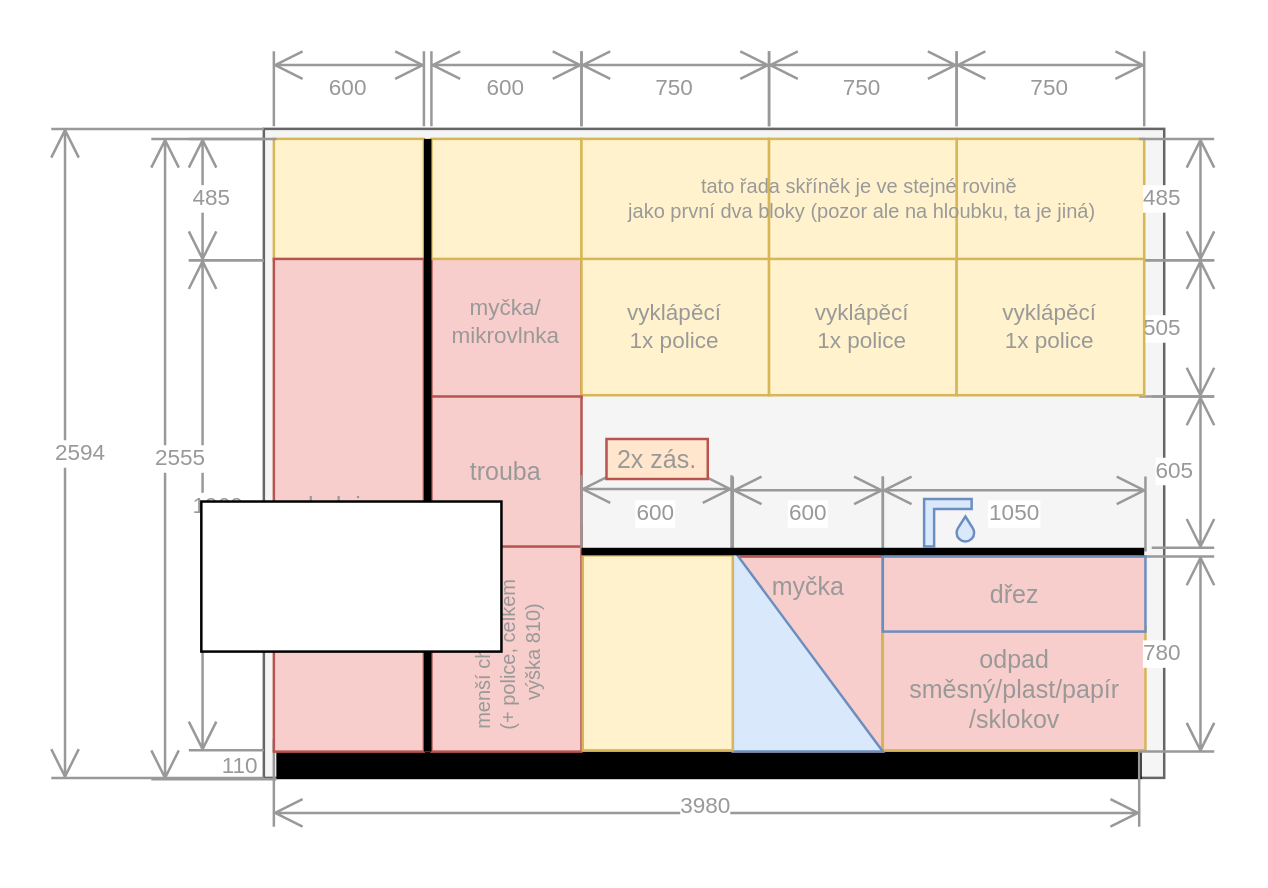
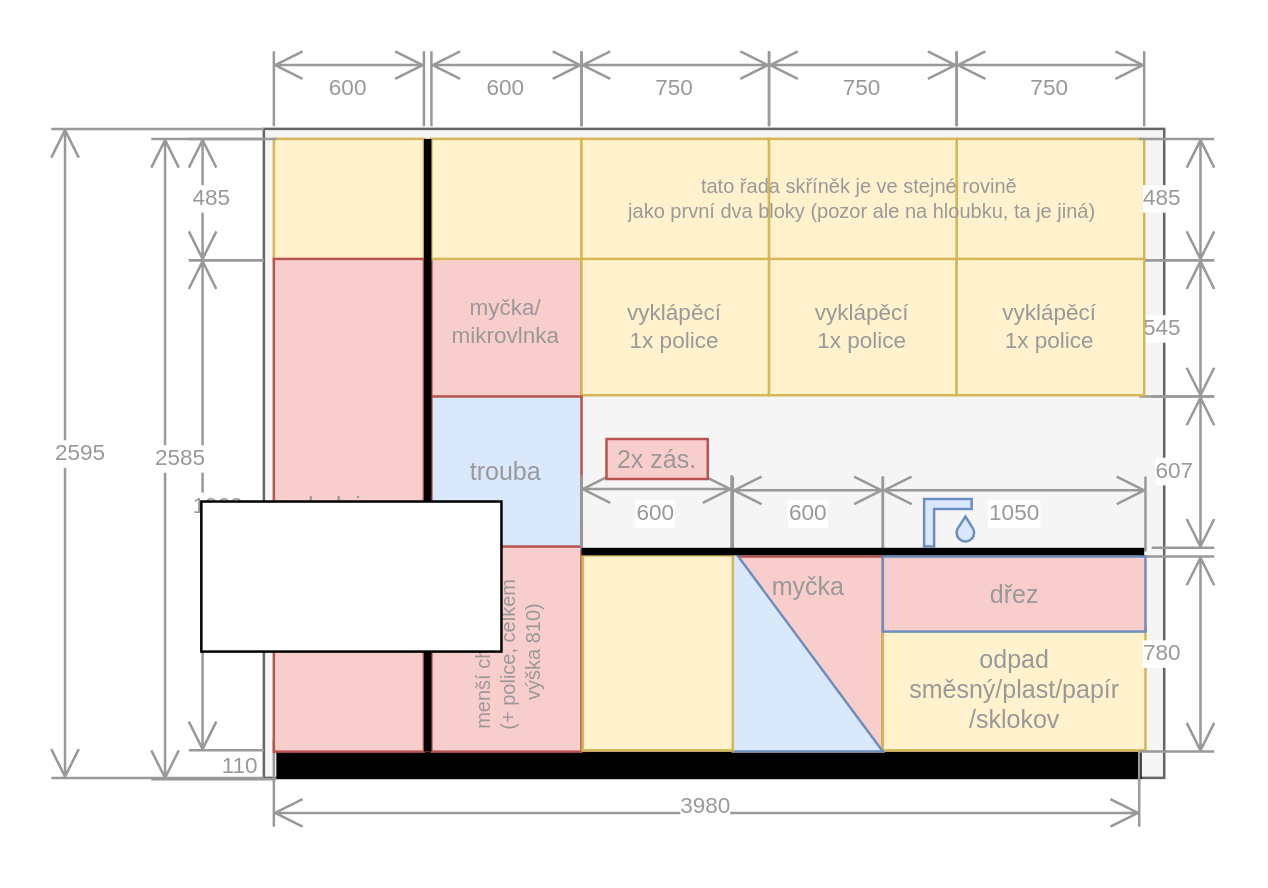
  <mxCell id="0" />
  <mxCell id="1" parent="0" />
  <mxCell id="2" value="" style="rounded=0;whiteSpace=wrap;html=1;strokeColor=#666666;fillColor=#f5f5f5;fontColor=#999999;fontSize=10;" parent="1" vertex="1"><mxGeometry x="105" y="51" width="360" height="259.5" as="geometry" /></mxCell>
  <mxCell id="3" value="" style="rounded=0;whiteSpace=wrap;html=1;fillColor=#fff2cc;strokeColor=#d6b656;fontSize=10;fontColor=#999999;" parent="1" vertex="1"><mxGeometry x="109" y="55" width="60" height="48.5" as="geometry" /></mxCell>
  <mxCell id="4" value="" style="rounded=0;whiteSpace=wrap;html=1;fillColor=#f8cecc;strokeColor=#b85450;fontSize=10;" parent="1" vertex="1"><mxGeometry x="172" y="102.5" width="60" height="56" as="geometry" /></mxCell>
  <mxCell id="5" value="" style="rounded=0;whiteSpace=wrap;html=1;fillColor=#000000;fontColor=#999999;strokeColor=none;fontSize=10;flipV=1;" parent="1" vertex="1"><mxGeometry x="110" y="300" width="346" height="11" as="geometry" /></mxCell>
  <mxCell id="6" value="" style="rounded=0;whiteSpace=wrap;html=1;fillColor=#fff2cc;strokeColor=#d6b656;fontSize=10;fontColor=#999999;" parent="1" vertex="1"><mxGeometry x="382" y="55" width="75" height="48.5" as="geometry" /></mxCell>
  <mxCell id="7" value="" style="rounded=0;whiteSpace=wrap;html=1;fillColor=#f8cecc;strokeColor=#b85450;fontSize=10;" parent="1" vertex="1"><mxGeometry x="172" y="210" width="60" height="90" as="geometry" /></mxCell>
  <mxCell id="8" value="110" style="shape=dimension;direction=south;whiteSpace=wrap;html=1;align=right;points=[];verticalAlign=middle;labelBackgroundColor=#ffffff;strokeColor=none;fontSize=9;fontColor=#999999;" parent="1" vertex="1"><mxGeometry x="65" y="300" width="40" height="11" as="geometry" /></mxCell>
  <mxCell id="9" value="myčka" style="rounded=0;whiteSpace=wrap;html=1;fillColor=#f8cecc;strokeColor=#b85450;fontColor=#999999;fontSize=10;verticalAlign=top;" parent="1" vertex="1"><mxGeometry x="292.5" y="222" width="60" height="78" as="geometry" /></mxCell>
  <mxCell id="10" value="3980" style="shape=dimension;direction=east;whiteSpace=wrap;html=1;align=center;points=[];verticalAlign=bottom;spacingTop=-8;labelBackgroundColor=#ffffff;strokeColor=#999999;fontSize=9;fontColor=#999999;" parent="1" vertex="1"><mxGeometry x="109" y="295" width="346" height="35" as="geometry" /></mxCell>
  <mxCell id="11" value="600" style="shape=dimension;direction=west;whiteSpace=wrap;html=1;align=center;points=[];verticalAlign=middle;labelBackgroundColor=#ffffff;strokeColor=#999999;fontSize=9;fontColor=#999999;" parent="1" vertex="1"><mxGeometry x="172" y="20" width="60" height="30" as="geometry" /></mxCell>
- <mxCell id="12" value="605" style="shape=dimension;direction=south;whiteSpace=wrap;html=1;align=left;points=[];verticalAlign=middle;labelBackgroundColor=#ffffff;strokeColor=#999999;flipV=1;flipH=1;fontSize=9;fontColor=#999999;" parent="1" vertex="1"><mxGeometry x="460" y="158" width="25" height="60.5" as="geometry" /></mxCell>
- <mxCell id="13" value="2594" style="shape=dimension;direction=south;whiteSpace=wrap;html=1;align=left;points=[];verticalAlign=middle;labelBackgroundColor=#ffffff;strokeColor=#999999;fontSize=9;fontColor=#999999;" parent="1" vertex="1"><mxGeometry x="20" y="51" width="85" height="259.5" as="geometry" /></mxCell>
+ <mxCell id="12" value="607" style="shape=dimension;direction=south;whiteSpace=wrap;html=1;align=left;points=[];verticalAlign=middle;labelBackgroundColor=#ffffff;strokeColor=#999999;flipV=1;flipH=1;fontSize=9;fontColor=#999999;" parent="1" vertex="1"><mxGeometry x="460" y="158" width="25" height="60.5" as="geometry" /></mxCell>
+ <mxCell id="13" value="2595" style="shape=dimension;direction=south;whiteSpace=wrap;html=1;align=left;points=[];verticalAlign=middle;labelBackgroundColor=#ffffff;strokeColor=#999999;fontSize=9;fontColor=#999999;" parent="1" vertex="1"><mxGeometry x="20" y="51" width="85" height="259.5" as="geometry" /></mxCell>
  <mxCell id="14" value="1960" style="shape=dimension;direction=south;whiteSpace=wrap;html=1;align=left;points=[];verticalAlign=middle;labelBackgroundColor=#ffffff;strokeColor=#999999;fontSize=9;fontColor=#999999;" parent="1" vertex="1"><mxGeometry x="75" y="103.5" width="30" height="196" as="geometry" /></mxCell>
- <mxCell id="15" value="odpad&lt;br style=&quot;font-size: 10px;&quot;&gt;směsný/plast/papír&lt;div&gt;/sklo&lt;span style=&quot;background-color: initial;&quot;&gt;kov&lt;/span&gt;&lt;/div&gt;" style="rounded=0;whiteSpace=wrap;html=1;fillColor=#f8cecc;strokeColor=#d6b656;fontColor=#999999;fontSize=10;" parent="1" vertex="1"><mxGeometry x="352.5" y="250" width="105" height="49.5" as="geometry" /></mxCell>
+ <mxCell id="15" value="odpad&lt;br style=&quot;font-size: 10px;&quot;&gt;směsný/plast/papír&lt;div&gt;/sklo&lt;span style=&quot;background-color: initial;&quot;&gt;kov&lt;/span&gt;&lt;/div&gt;" style="rounded=0;whiteSpace=wrap;html=1;fillColor=#fff2cc;strokeColor=#d6b656;fontColor=#999999;fontSize=10;" parent="1" vertex="1"><mxGeometry x="352.5" y="250" width="105" height="49.5" as="geometry" /></mxCell>
  <mxCell id="16" value="600" style="shape=dimension;direction=west;whiteSpace=wrap;html=1;align=center;points=[];verticalAlign=middle;labelBackgroundColor=#ffffff;strokeColor=#999999;fontSize=9;fontColor=#999999;" parent="1" vertex="1"><mxGeometry x="292.5" y="190" width="60" height="30" as="geometry" /></mxCell>
  <mxCell id="17" value="lednice" style="rounded=0;whiteSpace=wrap;html=1;fillColor=#f8cecc;strokeColor=#b85450;fontColor=#999999;fontSize=10;" parent="1" vertex="1"><mxGeometry x="109" y="103" width="60" height="197" as="geometry" /></mxCell>
  <mxCell id="18" value="" style="verticalLabelPosition=bottom;verticalAlign=top;html=1;shape=mxgraph.basic.orthogonal_triangle;strokeColor=#6c8ebf;fillColor=#dae8fc;fontSize=10;fontColor=#999999;" parent="1" vertex="1"><mxGeometry x="292.5" y="219" width="60" height="81" as="geometry" /></mxCell>
  <mxCell id="19" value="" style="rounded=0;whiteSpace=wrap;html=1;fillColor=#fff2cc;strokeColor=#d6b656;fontSize=10;fontColor=#999999;" parent="1" vertex="1"><mxGeometry x="172" y="55" width="60" height="48" as="geometry" /></mxCell>
  <mxCell id="20" value="" style="rounded=0;whiteSpace=wrap;html=1;fillColor=#fff2cc;strokeColor=#d6b656;fontSize=10;fontColor=#999999;" parent="1" vertex="1"><mxGeometry x="232" y="55" width="75" height="48.5" as="geometry" /></mxCell>
  <mxCell id="21" value="" style="rounded=0;whiteSpace=wrap;html=1;fillColor=#fff2cc;strokeColor=#d6b656;fontSize=10;fontColor=#999999;" parent="1" vertex="1"><mxGeometry x="307" y="55" width="75" height="48.5" as="geometry" /></mxCell>
  <mxCell id="22" value="750" style="shape=dimension;direction=west;whiteSpace=wrap;html=1;align=center;points=[];verticalAlign=middle;labelBackgroundColor=#ffffff;strokeColor=#999999;fontSize=9;fontColor=#999999;" parent="1" vertex="1"><mxGeometry x="232" y="20" width="75" height="30" as="geometry" /></mxCell>
  <mxCell id="23" value="750" style="shape=dimension;direction=west;whiteSpace=wrap;html=1;align=center;points=[];verticalAlign=middle;labelBackgroundColor=#ffffff;strokeColor=#999999;fontSize=9;fontColor=#999999;" parent="1" vertex="1"><mxGeometry x="382" y="20" width="75" height="30" as="geometry" /></mxCell>
- <mxCell id="24" value="2555" style="shape=dimension;direction=south;whiteSpace=wrap;html=1;align=left;points=[];verticalAlign=middle;labelBackgroundColor=#ffffff;strokeColor=#999999;fontSize=9;fontColor=#999999;" parent="1" vertex="1"><mxGeometry x="60" y="55" width="50" height="256" as="geometry" /></mxCell>
+ <mxCell id="24" value="2585" style="shape=dimension;direction=south;whiteSpace=wrap;html=1;align=left;points=[];verticalAlign=middle;labelBackgroundColor=#ffffff;strokeColor=#999999;fontSize=9;fontColor=#999999;" parent="1" vertex="1"><mxGeometry x="60" y="55" width="50" height="256" as="geometry" /></mxCell>
  <mxCell id="25" value="485" style="shape=dimension;direction=south;whiteSpace=wrap;html=1;align=left;points=[];verticalAlign=middle;labelBackgroundColor=#ffffff;strokeColor=#999999;flipV=1;flipH=1;fontSize=9;fontColor=#999999;" parent="1" vertex="1"><mxGeometry x="455" y="55" width="30" height="48.5" as="geometry" /></mxCell>
  <mxCell id="26" value="&lt;span style=&quot;font-size: 9px;&quot;&gt;vyklápěcí&lt;/span&gt;&lt;div style=&quot;font-size: 9px;&quot;&gt;&lt;span style=&quot;font-size: 9px;&quot;&gt;1x police&lt;/span&gt;&lt;/div&gt;" style="rounded=0;whiteSpace=wrap;html=1;fillColor=#fff2cc;strokeColor=#d6b656;fontSize=9;fontColor=#999999;" parent="1" vertex="1"><mxGeometry x="232" y="103" width="75" height="54.5" as="geometry" /></mxCell>
  <mxCell id="27" value="vyklápěcí&lt;div style=&quot;font-size: 9px;&quot;&gt;1x police&lt;/div&gt;" style="rounded=0;whiteSpace=wrap;html=1;fillColor=#fff2cc;strokeColor=#d6b656;fontSize=9;fontColor=#999999;" parent="1" vertex="1"><mxGeometry x="307" y="103" width="75" height="54.5" as="geometry" /></mxCell>
- <mxCell id="28" value="505" style="shape=dimension;direction=south;whiteSpace=wrap;html=1;align=left;points=[];verticalAlign=middle;labelBackgroundColor=#ffffff;strokeColor=#999999;flipV=1;flipH=1;fontSize=9;fontColor=#999999;" parent="1" vertex="1"><mxGeometry x="455" y="103.5" width="30" height="54.5" as="geometry" /></mxCell>
+ <mxCell id="28" value="545" style="shape=dimension;direction=south;whiteSpace=wrap;html=1;align=left;points=[];verticalAlign=middle;labelBackgroundColor=#ffffff;strokeColor=#999999;flipV=1;flipH=1;fontSize=9;fontColor=#999999;" parent="1" vertex="1"><mxGeometry x="455" y="103.5" width="30" height="54.5" as="geometry" /></mxCell>
  <mxCell id="29" value="485" style="shape=dimension;direction=south;whiteSpace=wrap;html=1;align=left;points=[];verticalAlign=middle;labelBackgroundColor=#ffffff;strokeColor=#999999;flipV=1;flipH=0;fontSize=9;fontColor=#999999;" parent="1" vertex="1"><mxGeometry x="75" y="55" width="30" height="48.5" as="geometry" /></mxCell>
  <mxCell id="30" value="780" style="shape=dimension;direction=south;whiteSpace=wrap;html=1;align=left;points=[];verticalAlign=middle;labelBackgroundColor=#ffffff;strokeColor=#999999;flipV=1;flipH=1;fontSize=9;fontColor=#999999;" parent="1" vertex="1"><mxGeometry x="455" y="222" width="30" height="78" as="geometry" /></mxCell>
- <mxCell id="31" value="trouba" style="rounded=0;whiteSpace=wrap;html=1;fillColor=#f8cecc;strokeColor=#b85450;fontColor=#999999;fontSize=10;" parent="1" vertex="1"><mxGeometry x="172" y="158" width="60" height="60" as="geometry" /></mxCell>
+ <mxCell id="31" value="trouba" style="rounded=0;whiteSpace=wrap;html=1;fillColor=#dae8fc;strokeColor=#b85450;fontColor=#999999;fontSize=10;" parent="1" vertex="1"><mxGeometry x="172" y="158" width="60" height="60" as="geometry" /></mxCell>
  <mxCell id="32" value="myčka/&#10;mikrovlnka" style="text;overflow=hidden;rounded=0;align=center;fontSize=9;fontStyle=0;fontColor=#999999;textShadow=0;" parent="1" vertex="1"><mxGeometry x="162" y="111" width="80" height="40" as="geometry" /></mxCell>
  <mxCell id="33" value="600" style="shape=dimension;direction=west;whiteSpace=wrap;html=1;align=center;points=[];verticalAlign=middle;labelBackgroundColor=#ffffff;strokeColor=#999999;fontSize=9;fontColor=#999999;" parent="1" vertex="1"><mxGeometry x="109" y="20" width="60" height="30" as="geometry" /></mxCell>
  <mxCell id="34" value="" style="rounded=0;whiteSpace=wrap;html=1;fillColor=#000000;strokeColor=none;fontSize=10;fontColor=#999999;" parent="1" vertex="1"><mxGeometry x="169" y="55" width="3" height="245" as="geometry" /></mxCell>
  <mxCell id="35" value="menší chladnička&#10;(+ police, celkem &#10;výška 810)" style="text;overflow=hidden;rounded=0;align=center;fontSize=8;fontStyle=0;fontColor=#999999;textShadow=0;rotation=-90;" parent="1" vertex="1"><mxGeometry x="162" y="239.5" width="80" height="40" as="geometry" /></mxCell>
  <mxCell id="36" value="vyklápěcí&lt;div style=&quot;font-size: 9px;&quot;&gt;1x police&lt;/div&gt;" style="rounded=0;whiteSpace=wrap;html=1;fillColor=#fff2cc;strokeColor=#d6b656;fontSize=9;fontColor=#999999;" parent="1" vertex="1"><mxGeometry x="382" y="103" width="75" height="54.5" as="geometry" /></mxCell>
  <mxCell id="37" value="750" style="shape=dimension;direction=west;whiteSpace=wrap;html=1;align=center;points=[];verticalAlign=middle;labelBackgroundColor=#ffffff;strokeColor=#999999;fontSize=9;fontColor=#999999;" parent="1" vertex="1"><mxGeometry x="307" y="20" width="75" height="30" as="geometry" /></mxCell>
  <mxCell id="38" value="600" style="shape=dimension;direction=west;whiteSpace=wrap;html=1;align=center;points=[];verticalAlign=middle;labelBackgroundColor=#ffffff;strokeColor=#999999;fontSize=9;fontColor=#999999;" parent="1" vertex="1"><mxGeometry x="232" y="189.5" width="60" height="30" as="geometry" /></mxCell>
  <mxCell id="39" value="1050" style="shape=dimension;direction=west;whiteSpace=wrap;html=1;align=center;points=[];verticalAlign=middle;labelBackgroundColor=#ffffff;strokeColor=#999999;fontSize=9;fontColor=#999999;" parent="1" vertex="1"><mxGeometry x="352.5" y="190" width="105" height="30" as="geometry" /></mxCell>
  <mxCell id="40" value="dřez" style="rounded=0;whiteSpace=wrap;html=1;fillColor=#f8cecc;strokeColor=#6c8ebf;fontSize=10;fontColor=#999999;" parent="1" vertex="1"><mxGeometry x="352.5" y="222" width="105" height="30" as="geometry" /></mxCell>
  <mxCell id="41" value="" style="rounded=0;whiteSpace=wrap;html=1;fillColor=#fff2cc;strokeColor=#d6b656;fontSize=10;verticalAlign=top;" parent="1" vertex="1"><mxGeometry x="232.5" y="221.5" width="60" height="78" as="geometry" /></mxCell>
  <mxCell id="42" value="" style="rounded=0;whiteSpace=wrap;html=1;fillColor=#000000;strokeColor=none;fontSize=10;fontColor=#999999;rotation=90;" parent="1" vertex="1"><mxGeometry x="343" y="107.5" width="3" height="225" as="geometry" /></mxCell>
  <mxCell id="43" value="tato řada skříněk je ve stejné rovině &#10;jako první dva bloky (pozor ale na hloubku, ta je jiná)&#10;" style="text;overflow=hidden;rounded=0;align=center;fontSize=8;fontStyle=0;fontColor=#999999;textShadow=0;" parent="1" vertex="1"><mxGeometry x="249.5" y="63" width="190" height="40" as="geometry" /></mxCell>
  <mxCell id="44" value="" style="shape=corner;whiteSpace=wrap;html=1;dx=4;dy=4;fillColor=#dae8fc;strokeColor=#6c8ebf;" parent="1" vertex="1"><mxGeometry x="369" y="199" width="19" height="19" as="geometry" /></mxCell>
  <mxCell id="45" value="" style="verticalLabelPosition=bottom;verticalAlign=top;html=1;shape=mxgraph.basic.drop;fillColor=#dae8fc;strokeColor=#6c8ebf;" parent="1" vertex="1"><mxGeometry x="382" y="206" width="7" height="10" as="geometry" /></mxCell>
- <mxCell id="46" value="2x zás." style="rounded=0;whiteSpace=wrap;html=1;fillColor=#ffe6cc;strokeColor=#b85450;fontColor=#999999;fontSize=10;" parent="1" vertex="1"><mxGeometry x="242" y="175" width="40.5" height="16" as="geometry" /></mxCell>
+ <mxCell id="46" value="2x zás." style="rounded=0;whiteSpace=wrap;html=1;fillColor=#f8cecc;strokeColor=#b85450;fontColor=#999999;fontSize=10;" parent="1" vertex="1"><mxGeometry x="242" y="175" width="40.5" height="16" as="geometry" /></mxCell>
  <mxCell id="47" value="" style="whiteSpace=wrap;html=1;" vertex="1" parent="1"><mxGeometry x="80" y="200" width="120" height="60" as="geometry" /></mxCell>
